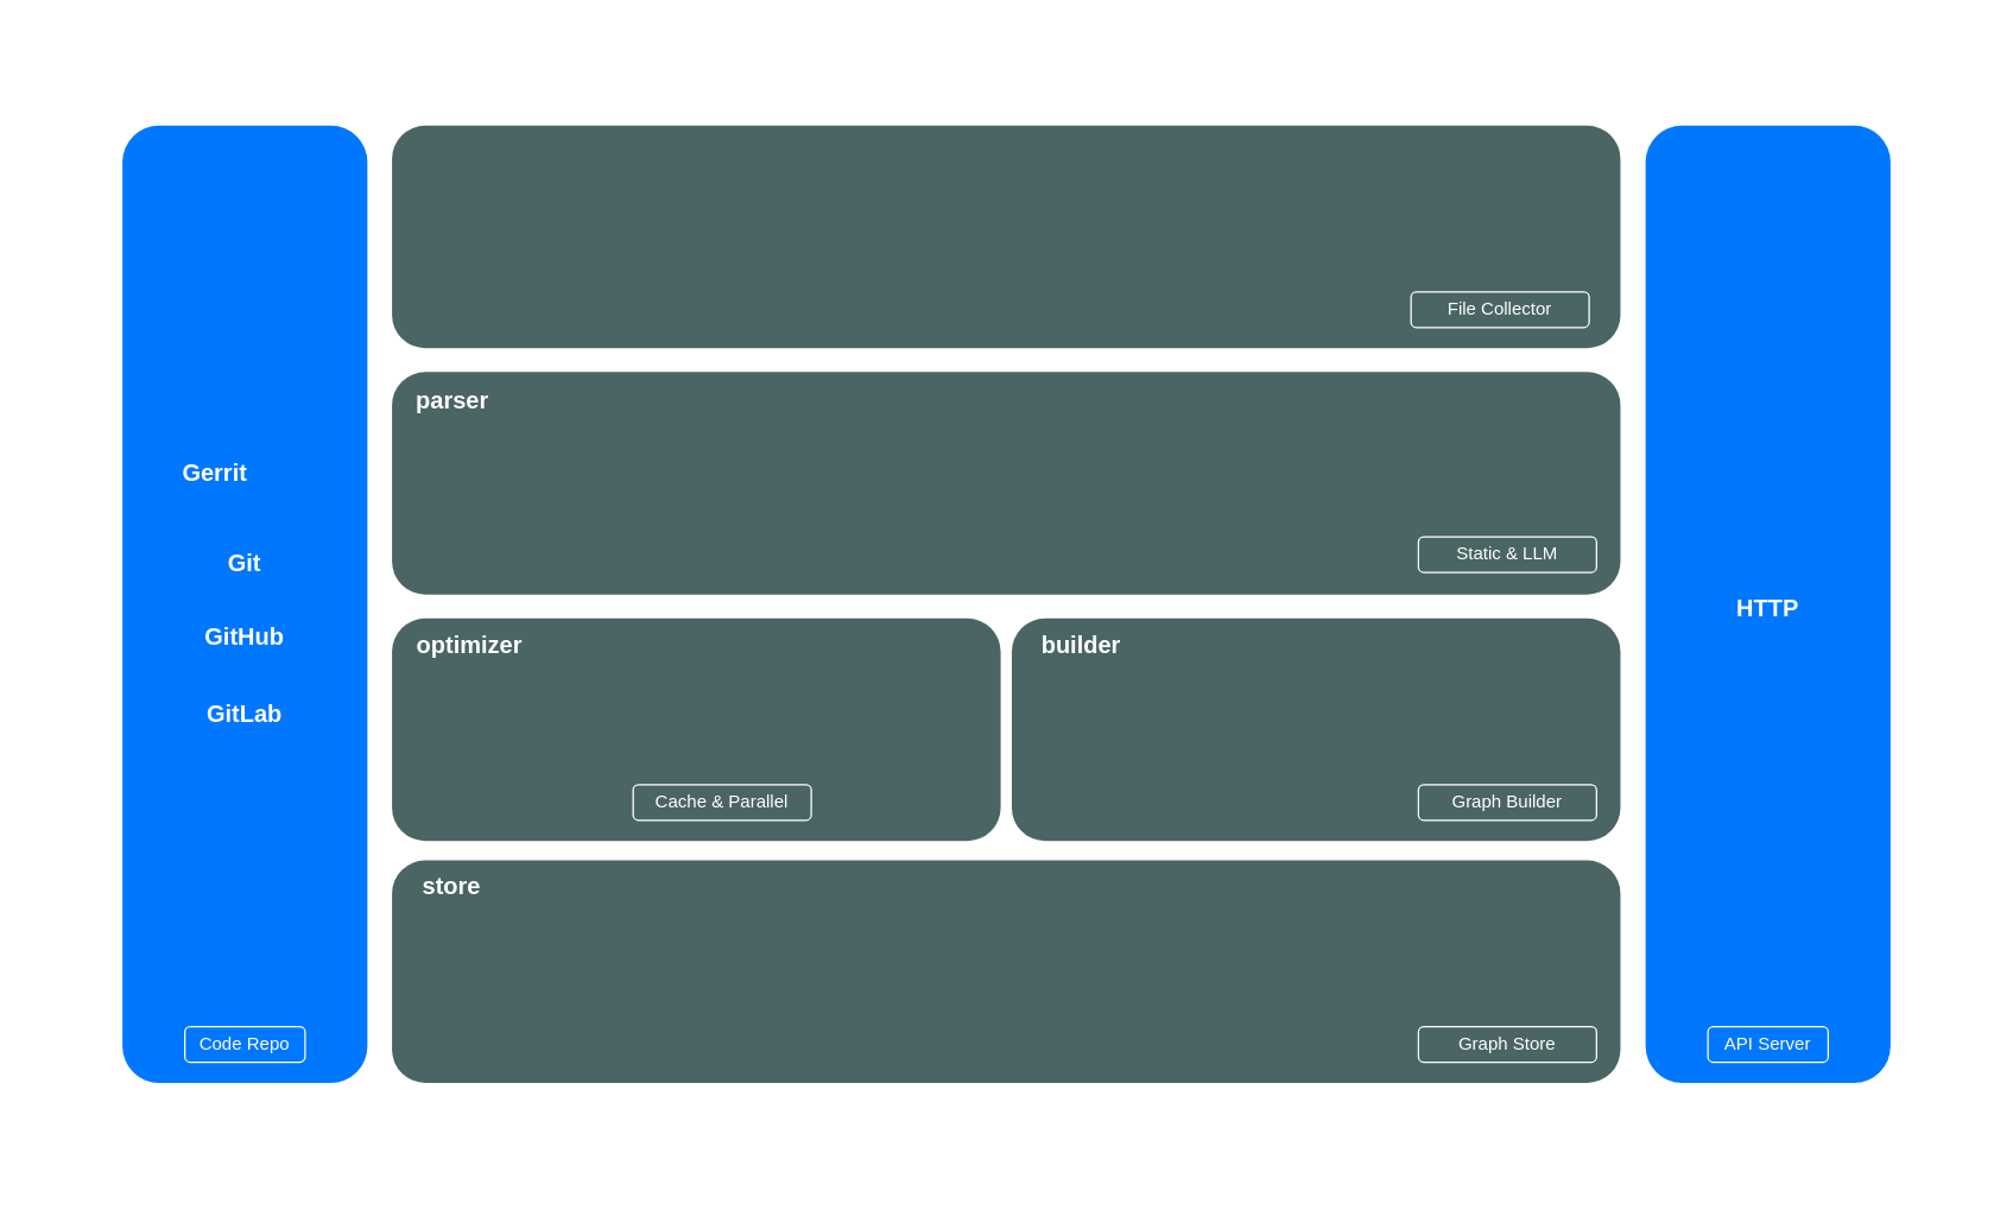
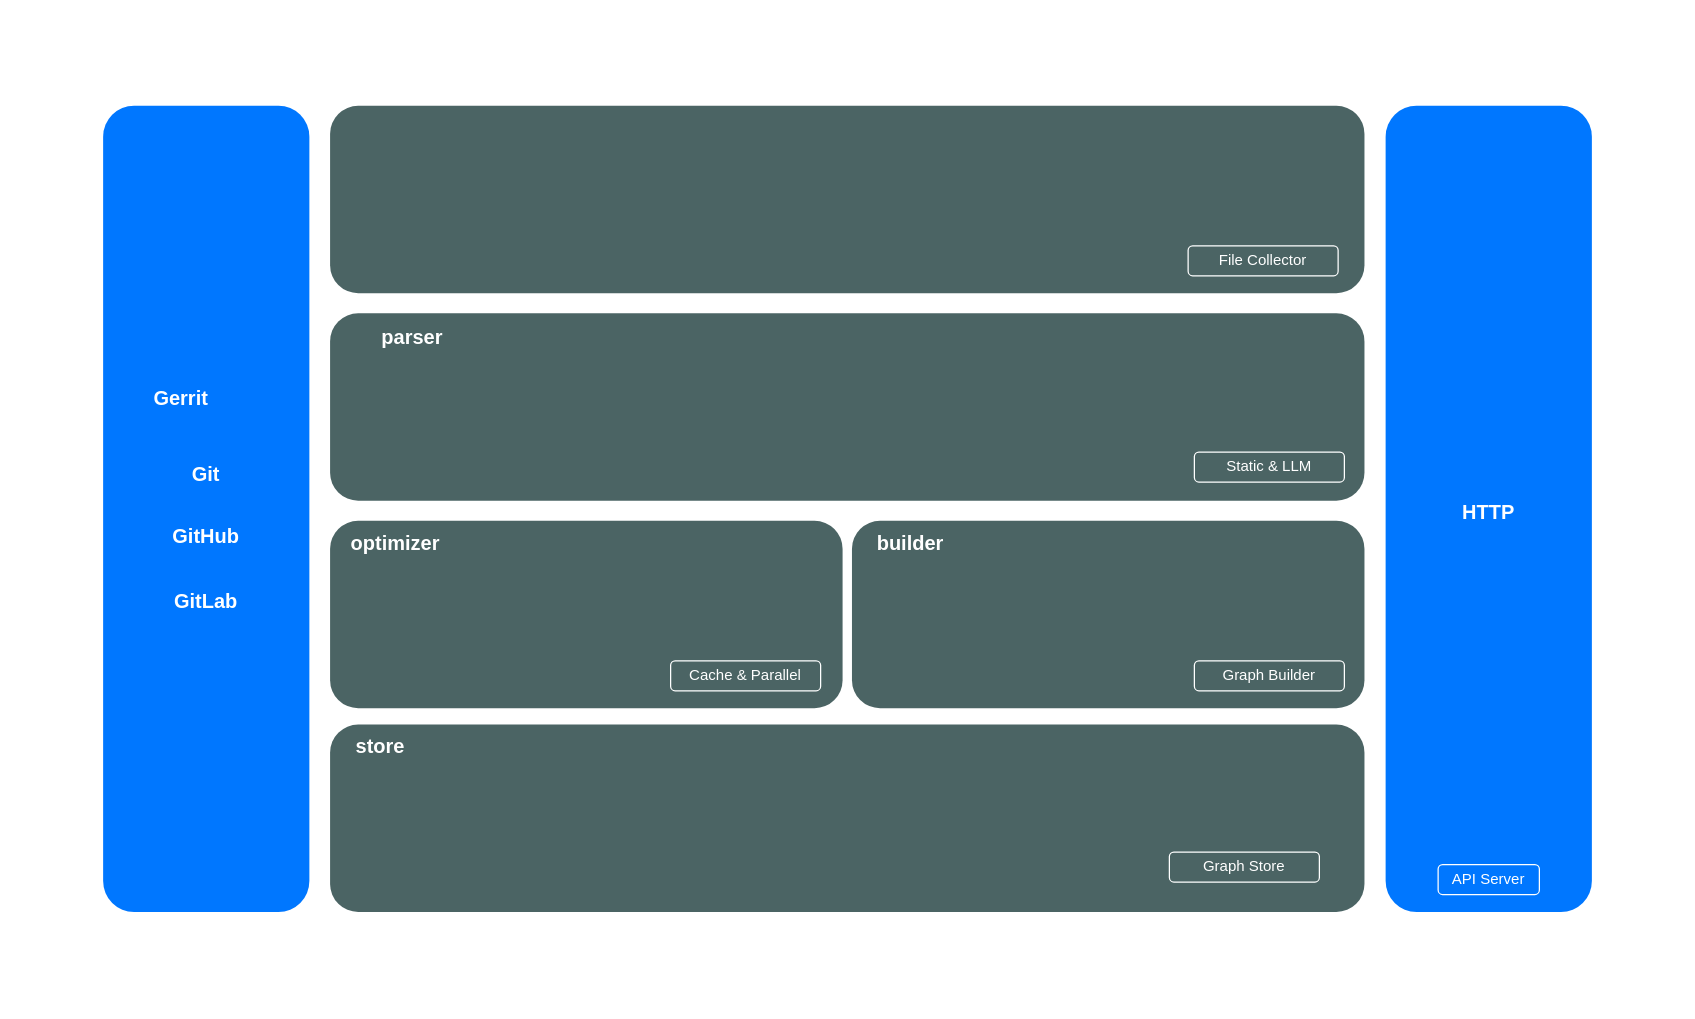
  <mxCell id="0" />
  <mxCell id="1" parent="0" />
  <mxCell id="2" value="" style="rounded=0;whiteSpace=wrap;html=1;fillColor=#FFFFFF;strokeColor=none;" parent="1" vertex="1"><mxGeometry x="20.82" y="20.94" width="1313" height="771.12" as="geometry" /></mxCell>
  <mxCell id="3" value="" style="rounded=1;whiteSpace=wrap;html=1;fillColor=#4B6464;strokeColor=none;" parent="1" vertex="1"><mxGeometry x="681.07" y="416" width="410" height="150" as="geometry" /></mxCell>
  <mxCell id="4" value="&lt;b&gt;builder&lt;/b&gt;" style="text;html=1;strokeColor=none;fillColor=none;align=center;verticalAlign=middle;whiteSpace=wrap;rounded=0;fontSize=16;fontColor=#FFFFFF;" parent="1" vertex="1"><mxGeometry x="681.07" y="419" width="93.87" height="30" as="geometry" /></mxCell>
  <mxCell id="5" value="Graph Builder" style="text;html=1;strokeColor=#FFFFFF;fillColor=none;align=center;verticalAlign=middle;whiteSpace=wrap;rounded=1;fontStyle=0;fontColor=#FFFFFF;" parent="1" vertex="1"><mxGeometry x="955" y="528" width="120" height="24" as="geometry" /></mxCell>
  <mxCell id="6" value="" style="rounded=1;whiteSpace=wrap;html=1;fillColor=#4B6464;strokeColor=none;" parent="1" vertex="1"><mxGeometry x="263.57" y="84" width="827.5" height="150" as="geometry" /></mxCell>
  <mxCell id="7" value="&lt;span&gt;File Collector&lt;/span&gt;" style="text;html=1;strokeColor=#FFFFFF;fillColor=none;align=center;verticalAlign=middle;whiteSpace=wrap;rounded=1;fontStyle=0;fontColor=#FFFFFF;" parent="1" vertex="1"><mxGeometry x="950" y="196" width="120" height="24" as="geometry" /></mxCell>
  <mxCell id="8" value="" style="rounded=1;whiteSpace=wrap;html=1;fillColor=#4B6464;strokeColor=none;" parent="1" vertex="1"><mxGeometry x="263.57" y="416" width="410" height="150" as="geometry" /></mxCell>
  <mxCell id="9" value="&lt;b&gt;optimizer&lt;/b&gt;" style="text;html=1;strokeColor=none;fillColor=none;align=center;verticalAlign=middle;whiteSpace=wrap;rounded=0;fontSize=16;fontColor=#FFFFFF;" parent="1" vertex="1"><mxGeometry x="263.57" y="419" width="103.62" height="30" as="geometry" /></mxCell>
- <mxCell id="10" value="Cache &amp;amp; Parallel" style="text;html=1;strokeColor=#FFFFFF;fillColor=none;align=center;verticalAlign=middle;whiteSpace=wrap;rounded=1;fontStyle=0;fontColor=#FFFFFF;" parent="1" vertex="1"><mxGeometry x="426" y="528" width="120" height="24" as="geometry" /></mxCell>
+ <mxCell id="10" value="Cache &amp;amp; Parallel" style="text;html=1;strokeColor=#FFFFFF;fillColor=none;align=center;verticalAlign=middle;whiteSpace=wrap;rounded=1;fontStyle=0;fontColor=#FFFFFF;" parent="1" vertex="1"><mxGeometry x="536" y="528" width="120" height="24" as="geometry" /></mxCell>
  <mxCell id="11" value="" style="rounded=1;whiteSpace=wrap;html=1;fillColor=#0077FF;strokeColor=none;" parent="1" vertex="1"><mxGeometry x="82" y="84" width="165" height="645" as="geometry" /></mxCell>
- <mxCell id="12" value="Code Repo" style="text;html=1;strokeColor=#FFFFFF;fillColor=none;align=center;verticalAlign=middle;whiteSpace=wrap;rounded=1;fontStyle=0;fontColor=#FFFFFF;" parent="1" vertex="1"><mxGeometry x="124" y="691" width="81" height="24" as="geometry" /></mxCell>
  <mxCell id="13" value="&lt;b&gt;GitHub&lt;/b&gt;" style="text;html=1;strokeColor=none;fillColor=none;align=center;verticalAlign=middle;whiteSpace=wrap;rounded=0;fontSize=16;fontColor=#FFFFFF;" parent="1" vertex="1"><mxGeometry x="119" y="412.88" width="91" height="30" as="geometry" /></mxCell>
  <mxCell id="14" value="&lt;b&gt;GitLab&lt;/b&gt;" style="text;html=1;strokeColor=none;fillColor=none;align=center;verticalAlign=middle;whiteSpace=wrap;rounded=0;fontSize=16;fontColor=#FFFFFF;" parent="1" vertex="1"><mxGeometry x="119" y="464.88" width="91" height="30" as="geometry" /></mxCell>
  <mxCell id="15" value="&lt;b&gt;Git&lt;/b&gt;" style="text;html=1;strokeColor=none;fillColor=none;align=center;verticalAlign=middle;whiteSpace=wrap;rounded=0;fontSize=16;fontColor=#FFFFFF;" parent="1" vertex="1"><mxGeometry x="119" y="363.88" width="91" height="30" as="geometry" /></mxCell>
  <mxCell id="16" value="&lt;b&gt;Gerrit&lt;/b&gt;" style="text;html=1;strokeColor=none;fillColor=none;align=center;verticalAlign=middle;whiteSpace=wrap;rounded=0;fontSize=16;fontColor=#FFFFFF;" parent="1" vertex="1"><mxGeometry x="99" y="303.13" width="91" height="30" as="geometry" /></mxCell>
  <mxCell id="17" value="" style="rounded=1;whiteSpace=wrap;html=1;fillColor=#4B6464;strokeColor=none;" parent="1" vertex="1"><mxGeometry x="263.57" y="579" width="827.5" height="150" as="geometry" /></mxCell>
  <mxCell id="18" value="&lt;b&gt;store&lt;/b&gt;" style="text;html=1;strokeColor=none;fillColor=none;align=center;verticalAlign=middle;whiteSpace=wrap;rounded=0;fontSize=16;fontColor=#FFFFFF;" parent="1" vertex="1"><mxGeometry x="274.63" y="581" width="58.37" height="30" as="geometry" /></mxCell>
- <mxCell id="19" value="&lt;span&gt;Graph Store&lt;/span&gt;" style="text;html=1;strokeColor=#FFFFFF;fillColor=none;align=center;verticalAlign=middle;whiteSpace=wrap;rounded=1;fontStyle=0;fontColor=#FFFFFF;" parent="1" vertex="1"><mxGeometry x="955" y="691" width="120" height="24" as="geometry" /></mxCell>
+ <mxCell id="19" value="&lt;span&gt;Graph Store&lt;/span&gt;" style="text;html=1;strokeColor=#FFFFFF;fillColor=none;align=center;verticalAlign=middle;whiteSpace=wrap;rounded=1;fontStyle=0;fontColor=#FFFFFF;" parent="1" vertex="1"><mxGeometry x="935" y="681" width="120" height="24" as="geometry" /></mxCell>
  <mxCell id="20" value="" style="rounded=1;whiteSpace=wrap;html=1;fillColor=#4B6464;strokeColor=none;" parent="1" vertex="1"><mxGeometry x="263.57" y="250" width="827.5" height="150" as="geometry" /></mxCell>
- <mxCell id="21" value="&lt;b style=&quot;font-size: 16px;&quot;&gt;parser&lt;/b&gt;" style="text;html=1;strokeColor=none;fillColor=none;align=center;verticalAlign=middle;whiteSpace=wrap;rounded=0;fontSize=16;fontColor=#FFFFFF;" parent="1" vertex="1"><mxGeometry x="263.57" y="254" width="81.49" height="30" as="geometry" /></mxCell>
+ <mxCell id="21" value="&lt;b style=&quot;font-size: 16px;&quot;&gt;parser&lt;/b&gt;" style="text;html=1;strokeColor=none;fillColor=none;align=center;verticalAlign=middle;whiteSpace=wrap;rounded=0;fontSize=16;fontColor=#FFFFFF;" parent="1" vertex="1"><mxGeometry x="288.57" y="254" width="81.49" height="30" as="geometry" /></mxCell>
  <mxCell id="22" value="&lt;span&gt;Static &amp;amp; LLM&lt;/span&gt;" style="text;html=1;strokeColor=#FFFFFF;fillColor=none;align=center;verticalAlign=middle;whiteSpace=wrap;rounded=1;fontStyle=0;fontColor=#FFFFFF;" parent="1" vertex="1"><mxGeometry x="955" y="361" width="120" height="24" as="geometry" /></mxCell>
  <mxCell id="23" value="" style="rounded=1;whiteSpace=wrap;html=1;fillColor=#0077FF;strokeColor=none;" parent="1" vertex="1"><mxGeometry x="1108" y="84" width="165" height="645" as="geometry" /></mxCell>
  <mxCell id="24" value="API Server" style="text;html=1;strokeColor=#FFFFFF;fillColor=none;align=center;verticalAlign=middle;whiteSpace=wrap;rounded=1;fontStyle=0;fontColor=#FFFFFF;" parent="1" vertex="1"><mxGeometry x="1150" y="691" width="81" height="24" as="geometry" /></mxCell>
  <mxCell id="25" value="&lt;b&gt;HTTP&lt;/b&gt;" style="text;html=1;strokeColor=none;fillColor=none;align=center;verticalAlign=middle;whiteSpace=wrap;rounded=0;fontSize=16;fontColor=#FFFFFF;" parent="1" vertex="1"><mxGeometry x="1145" y="393.88" width="91" height="30" as="geometry" /></mxCell>
